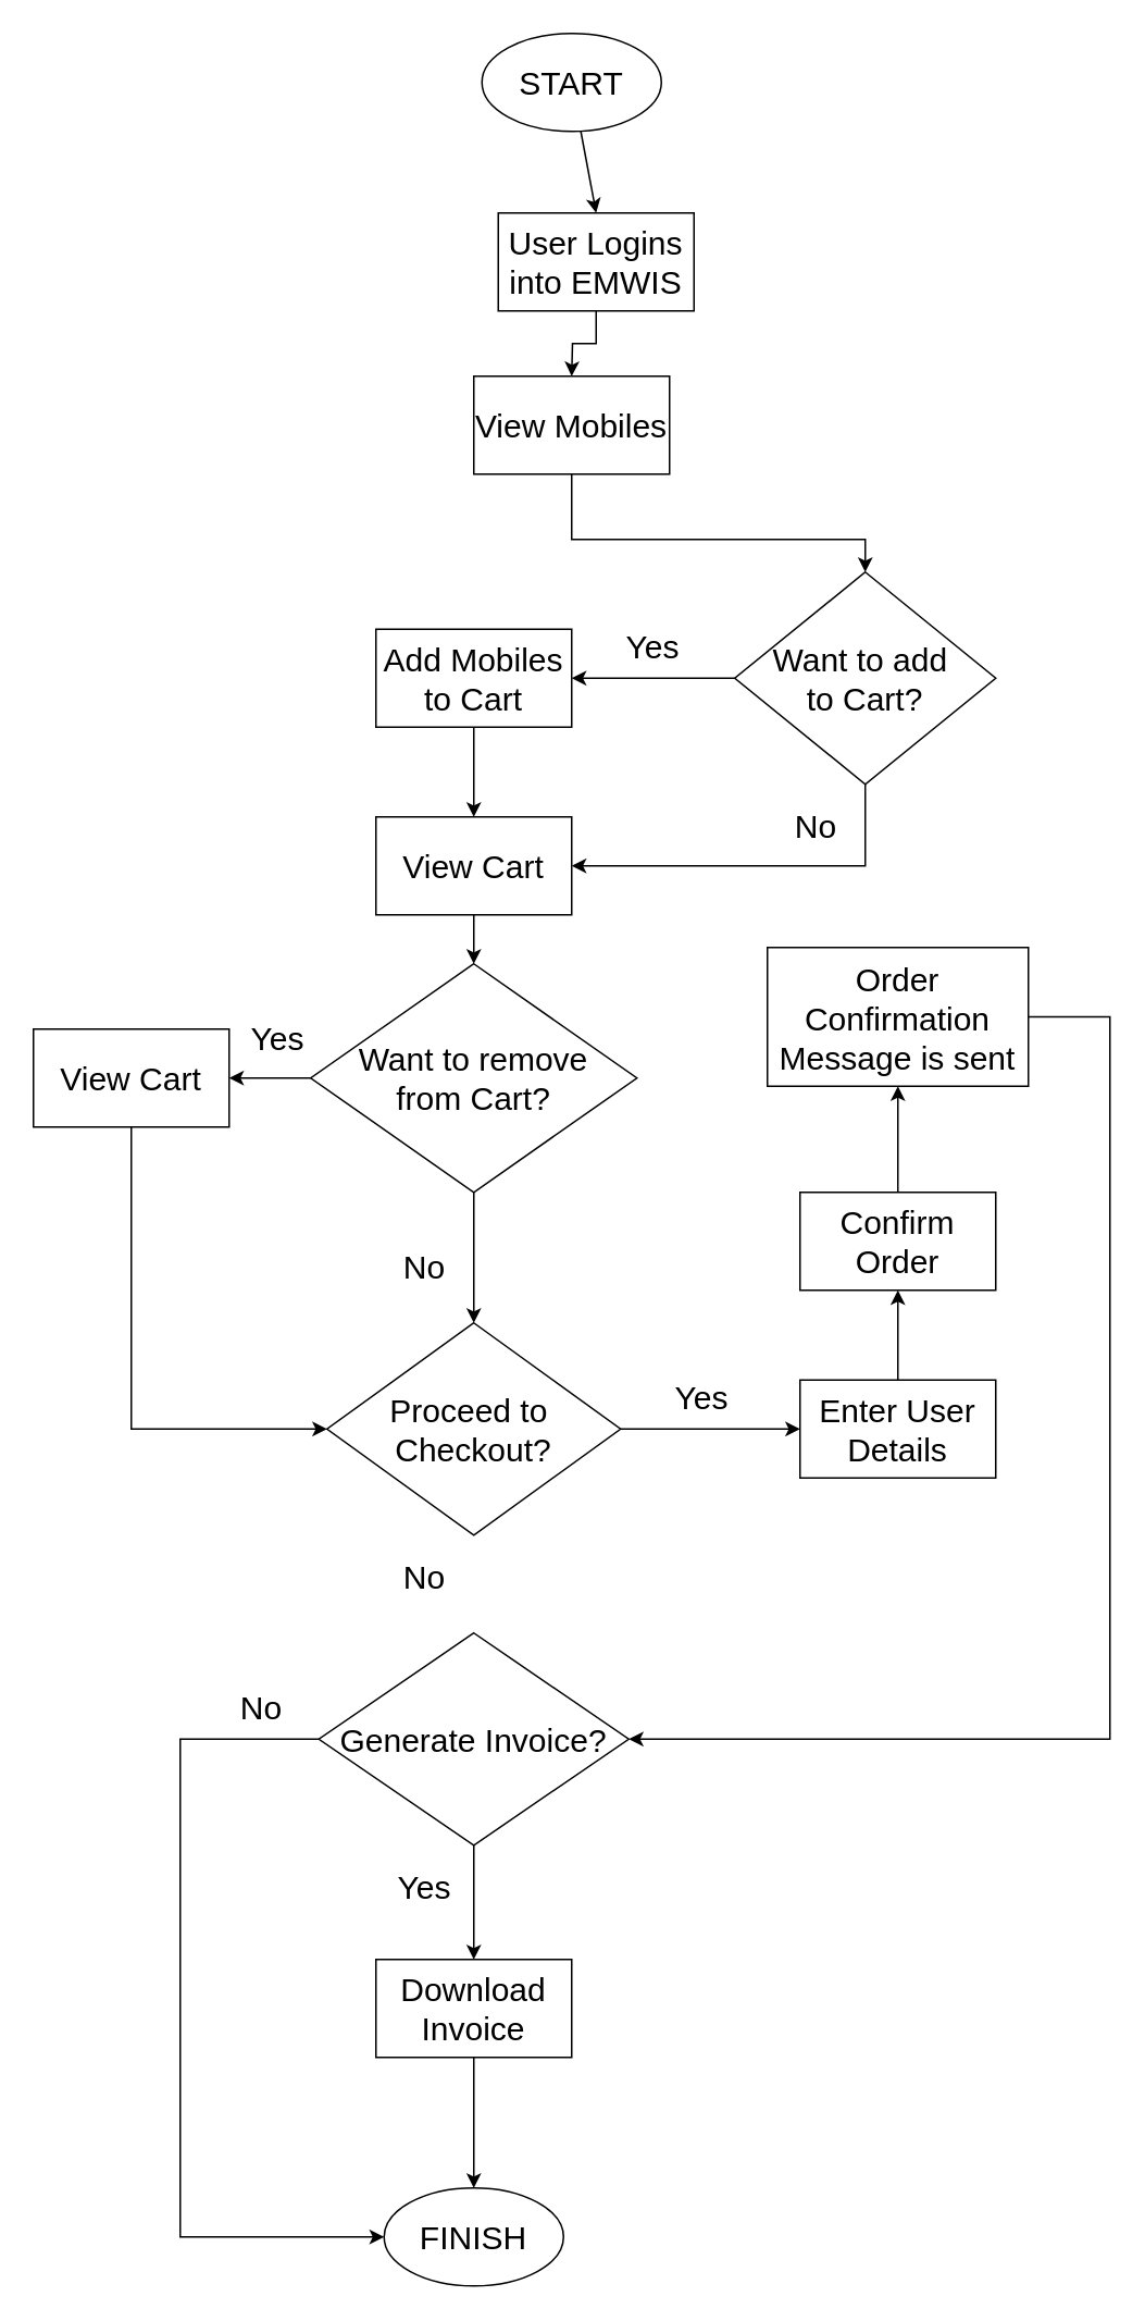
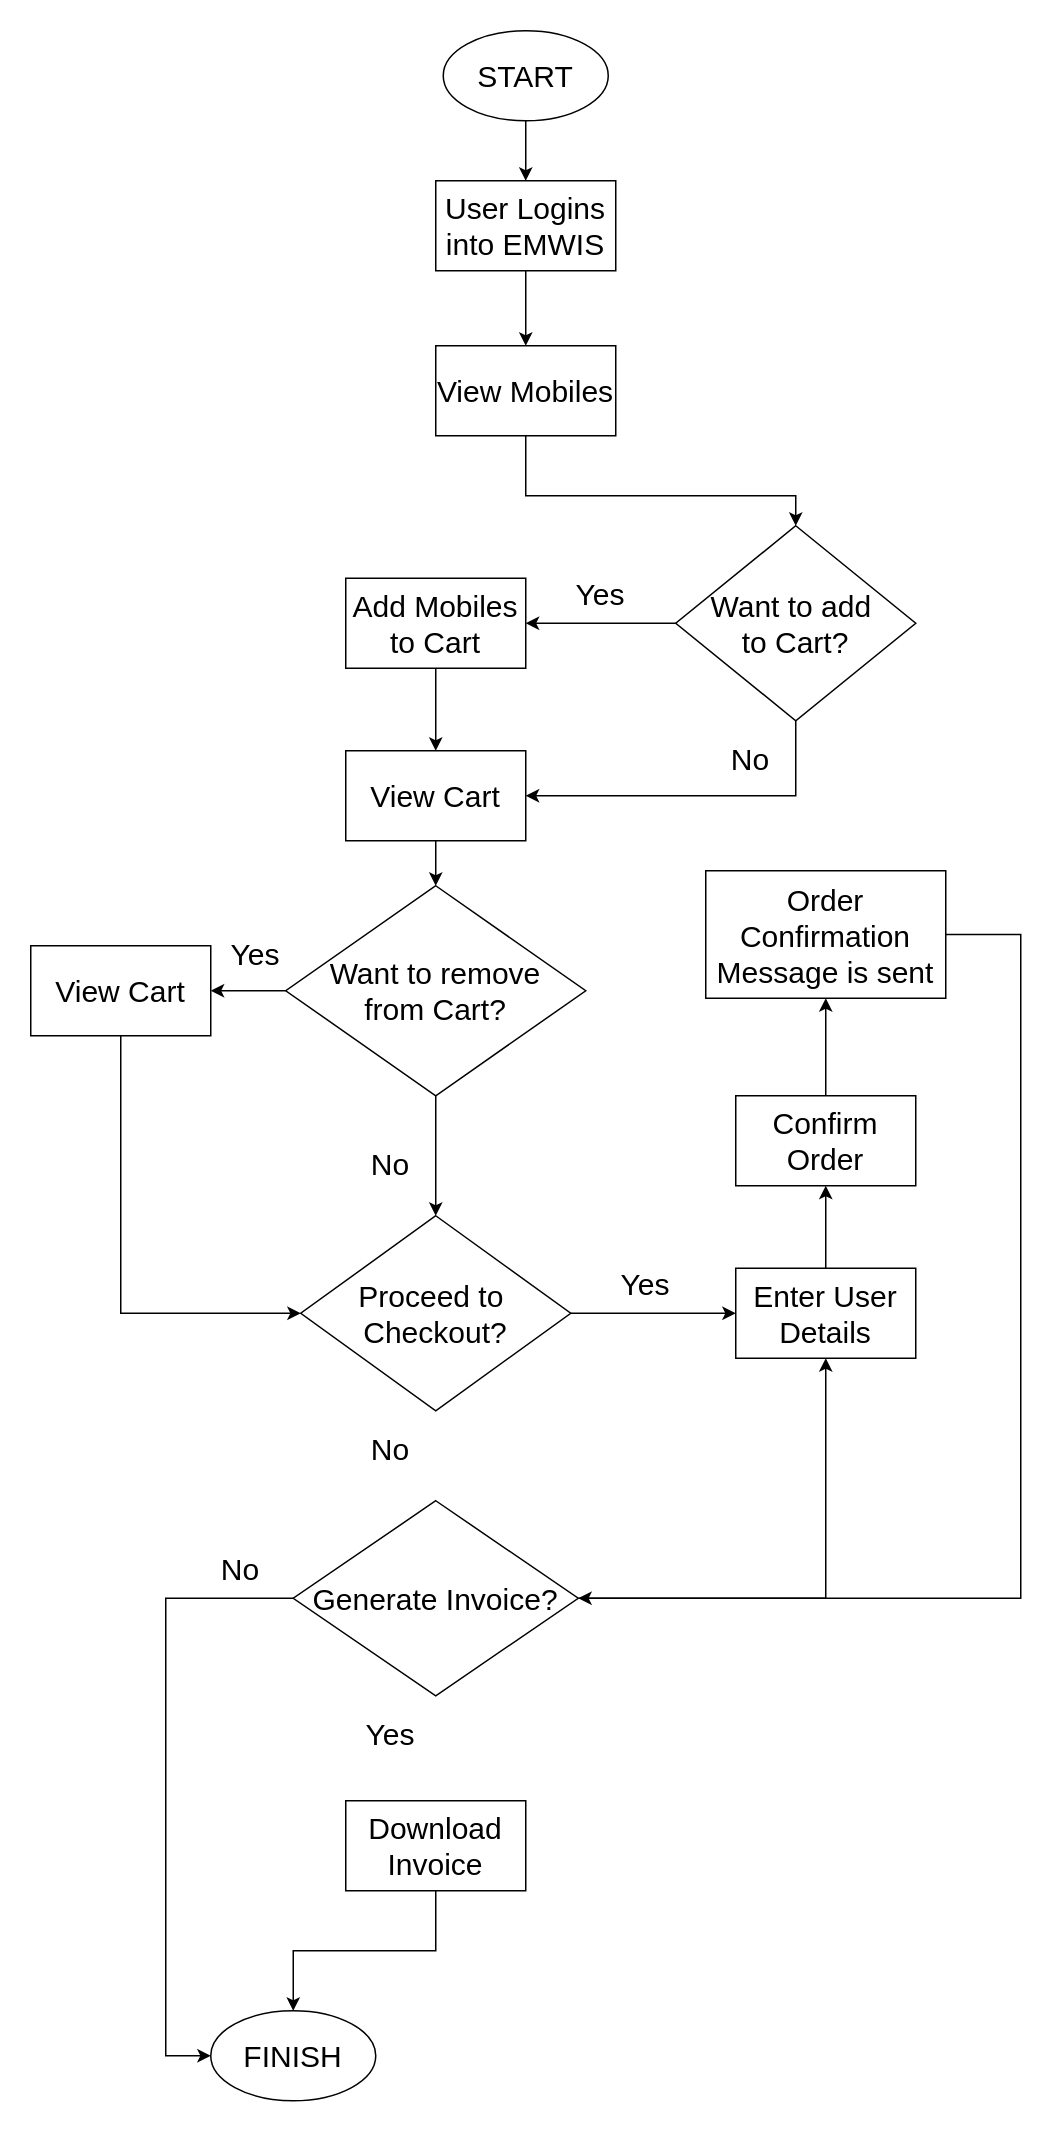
  <mxCell id="0" />
  <mxCell id="1" parent="0" />
  <mxCell id="2" style="rounded=0;orthogonalLoop=1;jettySize=auto;html=1;entryX=0.5;entryY=0;entryDx=0;entryDy=0;" parent="1" source="3" target="5" edge="1"><mxGeometry relative="1" as="geometry" /></mxCell>
  <mxCell id="3" value="START" style="ellipse;whiteSpace=wrap;html=1;fontSize=20;" parent="1" vertex="1"><mxGeometry x="295" y="20" width="110" height="60" as="geometry" /></mxCell>
  <mxCell id="4" style="edgeStyle=orthogonalEdgeStyle;rounded=0;orthogonalLoop=1;jettySize=auto;html=1;entryX=0.5;entryY=0;entryDx=0;entryDy=0;" parent="1" source="5" edge="1"><mxGeometry relative="1" as="geometry"><mxPoint x="350" y="230" as="targetPoint" /></mxGeometry></mxCell>
- <mxCell id="5" value="User Logins into EMWIS" style="rounded=0;whiteSpace=wrap;html=1;fontSize=20;" parent="1" vertex="1"><mxGeometry x="305" y="130" width="120" height="60" as="geometry" /></mxCell>
+ <mxCell id="5" value="User Logins into EMWIS" style="rounded=0;whiteSpace=wrap;html=1;fontSize=20;" parent="1" vertex="1"><mxGeometry x="290" y="120" width="120" height="60" as="geometry" /></mxCell>
  <mxCell id="6" style="edgeStyle=orthogonalEdgeStyle;rounded=0;orthogonalLoop=1;jettySize=auto;html=1;entryX=0.5;entryY=0;entryDx=0;entryDy=0;" edge="1" parent="1" source="7" target="14"><mxGeometry relative="1" as="geometry"><Array as="points"><mxPoint x="350" y="330" /><mxPoint x="530" y="330" /></Array></mxGeometry></mxCell>
  <mxCell id="7" value="View Mobiles" style="rounded=0;whiteSpace=wrap;html=1;fontSize=20;" vertex="1" parent="1"><mxGeometry x="290" y="230" width="120" height="60" as="geometry" /></mxCell>
  <mxCell id="8" style="edgeStyle=orthogonalEdgeStyle;rounded=0;orthogonalLoop=1;jettySize=auto;html=1;entryX=0.5;entryY=0;entryDx=0;entryDy=0;" edge="1" parent="1" source="9" target="11"><mxGeometry relative="1" as="geometry" /></mxCell>
  <mxCell id="9" value="Add Mobiles to Cart" style="rounded=0;whiteSpace=wrap;html=1;fontSize=20;" vertex="1" parent="1"><mxGeometry x="230" y="385" width="120" height="60" as="geometry" /></mxCell>
  <mxCell id="10" style="edgeStyle=orthogonalEdgeStyle;rounded=0;orthogonalLoop=1;jettySize=auto;html=1;entryX=0.5;entryY=0;entryDx=0;entryDy=0;" edge="1" parent="1" source="11" target="19"><mxGeometry relative="1" as="geometry" /></mxCell>
  <mxCell id="11" value="View Cart" style="rounded=0;whiteSpace=wrap;html=1;fontSize=20;" vertex="1" parent="1"><mxGeometry x="230" y="500" width="120" height="60" as="geometry" /></mxCell>
  <mxCell id="12" style="edgeStyle=orthogonalEdgeStyle;rounded=0;orthogonalLoop=1;jettySize=auto;html=1;" edge="1" parent="1" source="14" target="9"><mxGeometry relative="1" as="geometry" /></mxCell>
  <mxCell id="13" style="edgeStyle=orthogonalEdgeStyle;rounded=0;orthogonalLoop=1;jettySize=auto;html=1;entryX=1;entryY=0.5;entryDx=0;entryDy=0;" edge="1" parent="1" source="14" target="11"><mxGeometry relative="1" as="geometry"><Array as="points"><mxPoint x="530" y="530" /></Array></mxGeometry></mxCell>
  <mxCell id="14" value="&lt;font style=&quot;font-size: 20px;&quot;&gt;Want to add&amp;nbsp;&lt;/font&gt;&lt;div&gt;&lt;font style=&quot;font-size: 20px;&quot;&gt;to Cart?&lt;/font&gt;&lt;/div&gt;" style="rhombus;whiteSpace=wrap;html=1;" vertex="1" parent="1"><mxGeometry x="450" y="350" width="160" height="130" as="geometry" /></mxCell>
  <mxCell id="15" value="&lt;font style=&quot;font-size: 20px;&quot;&gt;Yes&lt;/font&gt;" style="text;html=1;align=center;verticalAlign=middle;whiteSpace=wrap;rounded=0;" vertex="1" parent="1"><mxGeometry x="370" y="380" width="60" height="30" as="geometry" /></mxCell>
  <mxCell id="16" value="&lt;font style=&quot;font-size: 20px;&quot;&gt;No&lt;/font&gt;" style="text;html=1;align=center;verticalAlign=middle;whiteSpace=wrap;rounded=0;" vertex="1" parent="1"><mxGeometry x="470" y="490" width="60" height="30" as="geometry" /></mxCell>
  <mxCell id="17" style="edgeStyle=orthogonalEdgeStyle;rounded=0;orthogonalLoop=1;jettySize=auto;html=1;" edge="1" parent="1" source="19" target="21"><mxGeometry relative="1" as="geometry" /></mxCell>
  <mxCell id="18" style="edgeStyle=orthogonalEdgeStyle;rounded=0;orthogonalLoop=1;jettySize=auto;html=1;entryX=0.5;entryY=0;entryDx=0;entryDy=0;" edge="1" parent="1" source="19" target="24"><mxGeometry relative="1" as="geometry" /></mxCell>
  <mxCell id="19" value="&lt;font style=&quot;font-size: 20px;&quot;&gt;Want to remove from&lt;/font&gt;&lt;span style=&quot;font-size: 20px; background-color: transparent; color: light-dark(rgb(0, 0, 0), rgb(255, 255, 255));&quot;&gt;&amp;nbsp;Cart?&lt;/span&gt;" style="rhombus;whiteSpace=wrap;html=1;" vertex="1" parent="1"><mxGeometry x="190" y="590" width="200" height="140" as="geometry" /></mxCell>
  <mxCell id="20" style="edgeStyle=orthogonalEdgeStyle;rounded=0;orthogonalLoop=1;jettySize=auto;html=1;entryX=0;entryY=0.5;entryDx=0;entryDy=0;" edge="1" parent="1" source="21" target="24"><mxGeometry relative="1" as="geometry"><Array as="points"><mxPoint x="80" y="875" /></Array></mxGeometry></mxCell>
  <mxCell id="21" value="View Cart" style="rounded=0;whiteSpace=wrap;html=1;fontSize=20;" vertex="1" parent="1"><mxGeometry x="20" y="630" width="120" height="60" as="geometry" /></mxCell>
  <mxCell id="22" value="&lt;font style=&quot;font-size: 20px;&quot;&gt;Yes&lt;/font&gt;" style="text;html=1;align=center;verticalAlign=middle;whiteSpace=wrap;rounded=0;" vertex="1" parent="1"><mxGeometry x="140" y="620" width="60" height="30" as="geometry" /></mxCell>
  <mxCell id="23" style="edgeStyle=orthogonalEdgeStyle;rounded=0;orthogonalLoop=1;jettySize=auto;html=1;entryX=0;entryY=0.5;entryDx=0;entryDy=0;" edge="1" parent="1" source="24" target="27"><mxGeometry relative="1" as="geometry" /></mxCell>
  <mxCell id="24" value="&lt;span style=&quot;font-size: 20px;&quot;&gt;Proceed to&amp;nbsp;&lt;/span&gt;&lt;div&gt;&lt;span style=&quot;font-size: 20px;&quot;&gt;Checkout?&lt;/span&gt;&lt;/div&gt;" style="rhombus;whiteSpace=wrap;html=1;" vertex="1" parent="1"><mxGeometry x="200" y="810" width="180" height="130" as="geometry" /></mxCell>
  <mxCell id="25" value="&lt;font style=&quot;font-size: 20px;&quot;&gt;No&lt;/font&gt;" style="text;html=1;align=center;verticalAlign=middle;whiteSpace=wrap;rounded=0;" vertex="1" parent="1"><mxGeometry x="230" y="760" width="60" height="30" as="geometry" /></mxCell>
  <mxCell id="26" style="edgeStyle=orthogonalEdgeStyle;rounded=0;orthogonalLoop=1;jettySize=auto;html=1;" edge="1" parent="1" source="27" target="29"><mxGeometry relative="1" as="geometry" /></mxCell>
  <mxCell id="27" value="Enter User Details" style="rounded=0;whiteSpace=wrap;html=1;fontSize=20;" vertex="1" parent="1"><mxGeometry x="490" y="845" width="120" height="60" as="geometry" /></mxCell>
  <mxCell id="28" style="edgeStyle=orthogonalEdgeStyle;rounded=0;orthogonalLoop=1;jettySize=auto;html=1;entryX=0.5;entryY=1;entryDx=0;entryDy=0;" edge="1" parent="1" source="29" target="31"><mxGeometry relative="1" as="geometry" /></mxCell>
  <mxCell id="29" value="Confirm Order" style="rounded=0;whiteSpace=wrap;html=1;fontSize=20;" vertex="1" parent="1"><mxGeometry x="490" y="730" width="120" height="60" as="geometry" /></mxCell>
  <mxCell id="30" style="edgeStyle=orthogonalEdgeStyle;rounded=0;orthogonalLoop=1;jettySize=auto;html=1;entryX=1;entryY=0.5;entryDx=0;entryDy=0;" edge="1" parent="1" source="31" target="35"><mxGeometry relative="1" as="geometry"><Array as="points"><mxPoint x="680" y="623" /><mxPoint x="680" y="1065" /></Array></mxGeometry></mxCell>
  <mxCell id="31" value="Order Confirmation Message is sent" style="rounded=0;whiteSpace=wrap;html=1;fontSize=20;" vertex="1" parent="1"><mxGeometry x="470" y="580" width="160" height="85" as="geometry" /></mxCell>
  <mxCell id="32" value="&lt;font style=&quot;font-size: 20px;&quot;&gt;Yes&lt;/font&gt;" style="text;html=1;align=center;verticalAlign=middle;whiteSpace=wrap;rounded=0;" vertex="1" parent="1"><mxGeometry x="400" y="840" width="60" height="30" as="geometry" /></mxCell>
- <mxCell id="33" style="edgeStyle=orthogonalEdgeStyle;rounded=0;orthogonalLoop=1;jettySize=auto;html=1;" edge="1" parent="1" source="35" target="38"><mxGeometry relative="1" as="geometry" /></mxCell>
+ <mxCell id="33" style="edgeStyle=orthogonalEdgeStyle;rounded=0;orthogonalLoop=1;jettySize=auto;html=1;" edge="1" parent="1" source="35" target="27"><mxGeometry relative="1" as="geometry" /></mxCell>
  <mxCell id="34" style="edgeStyle=orthogonalEdgeStyle;rounded=0;orthogonalLoop=1;jettySize=auto;html=1;entryX=0;entryY=0.5;entryDx=0;entryDy=0;" edge="1" parent="1" source="35" target="40"><mxGeometry relative="1" as="geometry"><Array as="points"><mxPoint x="110" y="1065" /><mxPoint x="110" y="1370" /></Array></mxGeometry></mxCell>
  <mxCell id="35" value="&lt;span style=&quot;font-size: 20px;&quot;&gt;Generate Invoice?&lt;/span&gt;" style="rhombus;whiteSpace=wrap;html=1;" vertex="1" parent="1"><mxGeometry x="195" y="1000" width="190" height="130" as="geometry" /></mxCell>
  <mxCell id="36" value="&lt;font style=&quot;font-size: 20px;&quot;&gt;No&lt;/font&gt;" style="text;html=1;align=center;verticalAlign=middle;whiteSpace=wrap;rounded=0;" vertex="1" parent="1"><mxGeometry x="230" y="950" width="60" height="30" as="geometry" /></mxCell>
  <mxCell id="37" style="edgeStyle=orthogonalEdgeStyle;rounded=0;orthogonalLoop=1;jettySize=auto;html=1;entryX=0.5;entryY=0;entryDx=0;entryDy=0;" edge="1" parent="1" source="38" target="40"><mxGeometry relative="1" as="geometry" /></mxCell>
  <mxCell id="38" value="Download Invoice" style="rounded=0;whiteSpace=wrap;html=1;fontSize=20;" vertex="1" parent="1"><mxGeometry x="230" y="1200" width="120" height="60" as="geometry" /></mxCell>
  <mxCell id="39" value="&lt;font style=&quot;font-size: 20px;&quot;&gt;Yes&lt;/font&gt;" style="text;html=1;align=center;verticalAlign=middle;whiteSpace=wrap;rounded=0;" vertex="1" parent="1"><mxGeometry x="230" y="1140" width="60" height="30" as="geometry" /></mxCell>
- <mxCell id="40" value="FINISH" style="ellipse;whiteSpace=wrap;html=1;fontSize=20;" vertex="1" parent="1"><mxGeometry x="235" y="1340" width="110" height="60" as="geometry" /></mxCell>
+ <mxCell id="40" value="FINISH" style="ellipse;whiteSpace=wrap;html=1;fontSize=20;" vertex="1" parent="1"><mxGeometry x="140" y="1340" width="110" height="60" as="geometry" /></mxCell>
  <mxCell id="41" value="&lt;font style=&quot;font-size: 20px;&quot;&gt;No&lt;/font&gt;" style="text;html=1;align=center;verticalAlign=middle;whiteSpace=wrap;rounded=0;" vertex="1" parent="1"><mxGeometry x="130" y="1030" width="60" height="30" as="geometry" /></mxCell>
